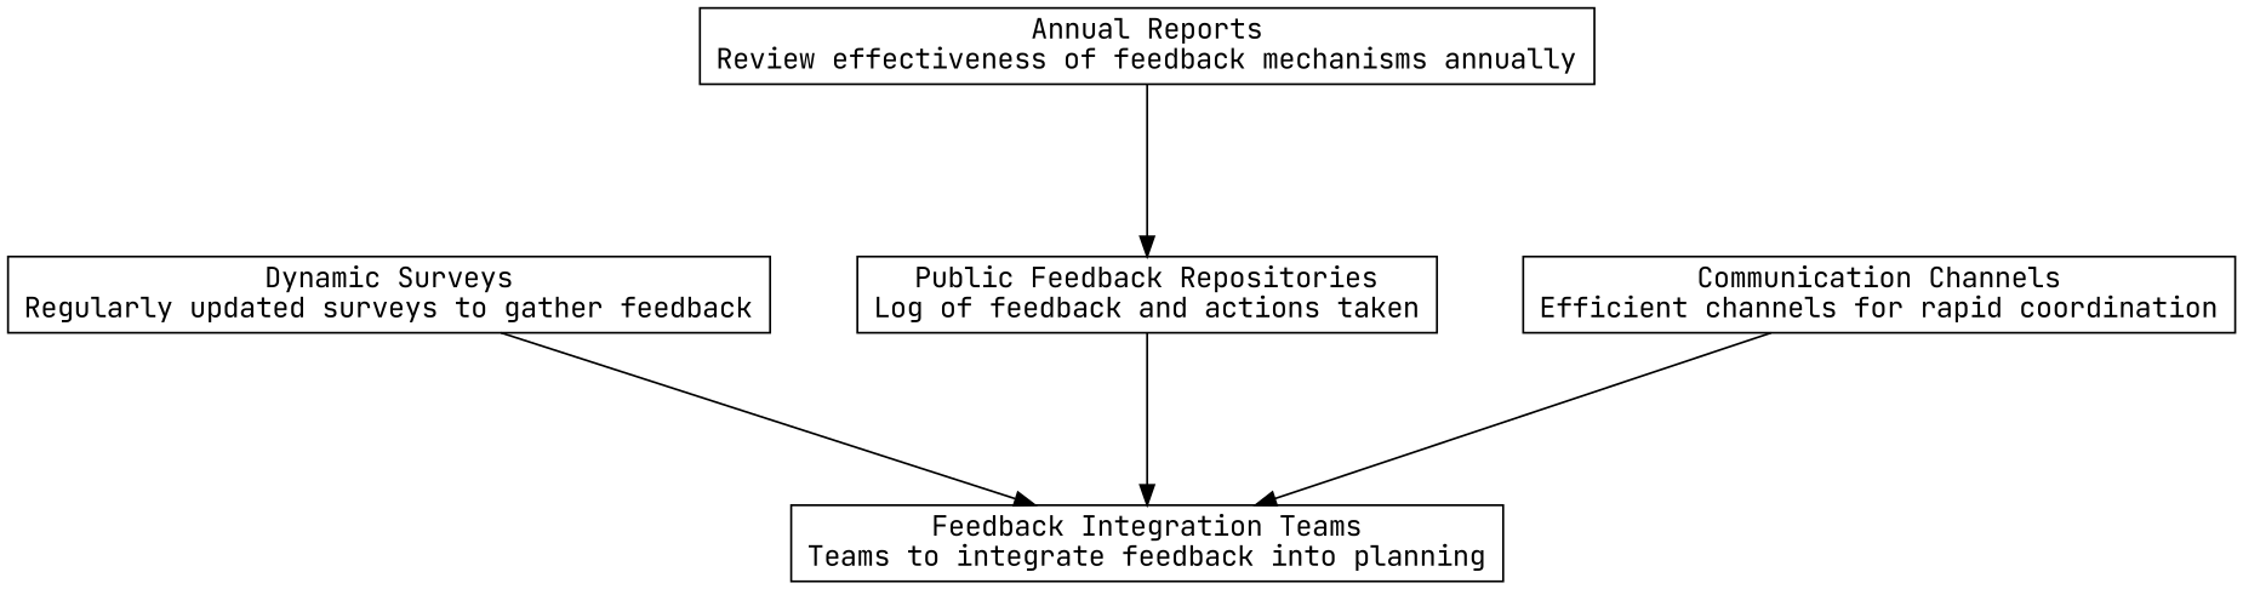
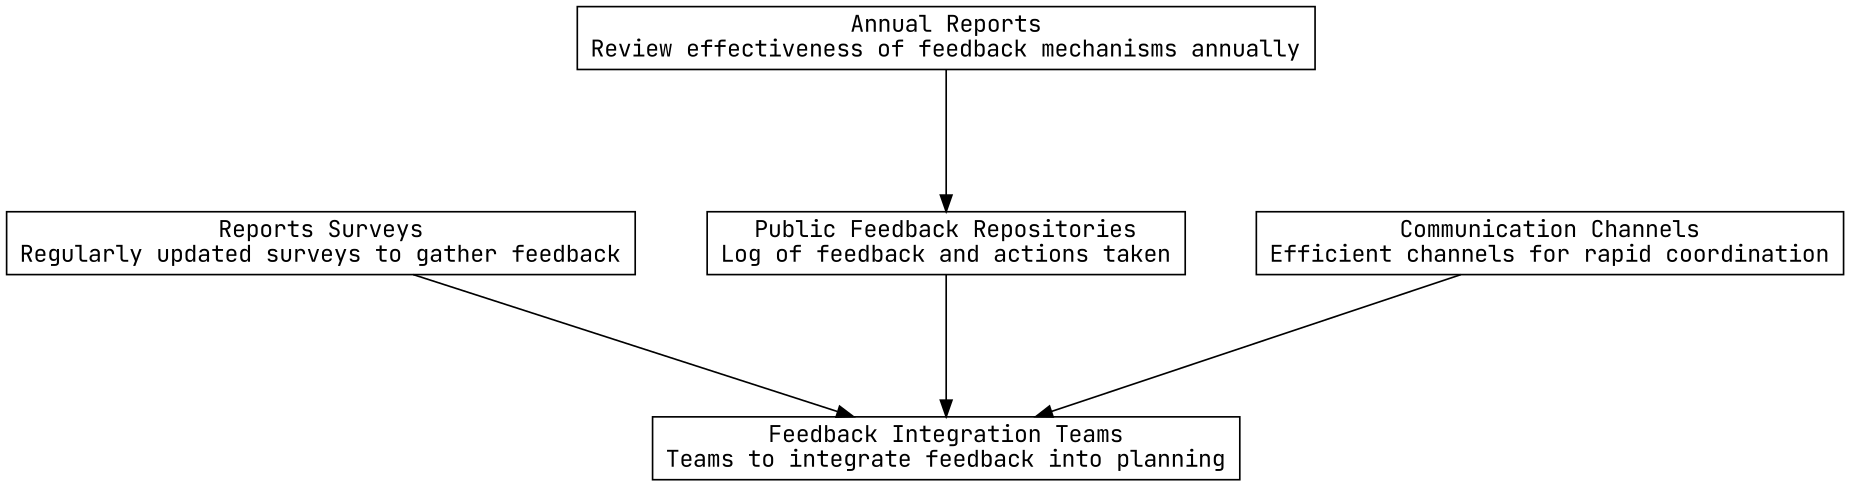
  digraph {
    nodesep=0.6
    rankdir=TB
    ranksep=1.2
    fontname="JetBrains Mono"
    node [shape=box fontname="JetBrains Mono"]
    edge [fontname="JetBrains Mono"]
    n1 [label="Feedback Integration Teams\nTeams to integrate feedback into planning"]
-   n2 [label="Dynamic Surveys\nRegularly updated surveys to gather feedback"]
+   n2 [label="Reports Surveys\nRegularly updated surveys to gather feedback"]
    n3 [label="Public Feedback Repositories\nLog of feedback and actions taken"]
    n4 [label="Communication Channels\nEfficient channels for rapid coordination"]
    n5 [label="Annual Reports\nReview effectiveness of feedback mechanisms annually"]
    n2 -> n1
    n3 -> n1
    n4 -> n1
    n5 -> n3
  }
